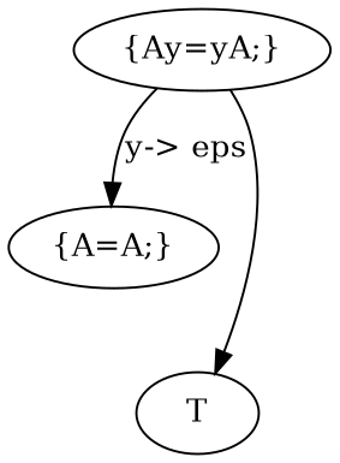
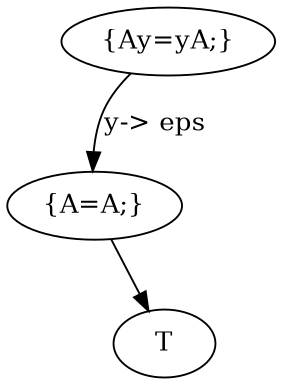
  digraph {
    n1 [label="{Ay=yA;}"]
    n2 [label="{A=A;}"]
    n3 [label=T]
    n1 -> n2 [label="y-> eps"]
-   n1 -> n3
+   n2 -> n3
  }
